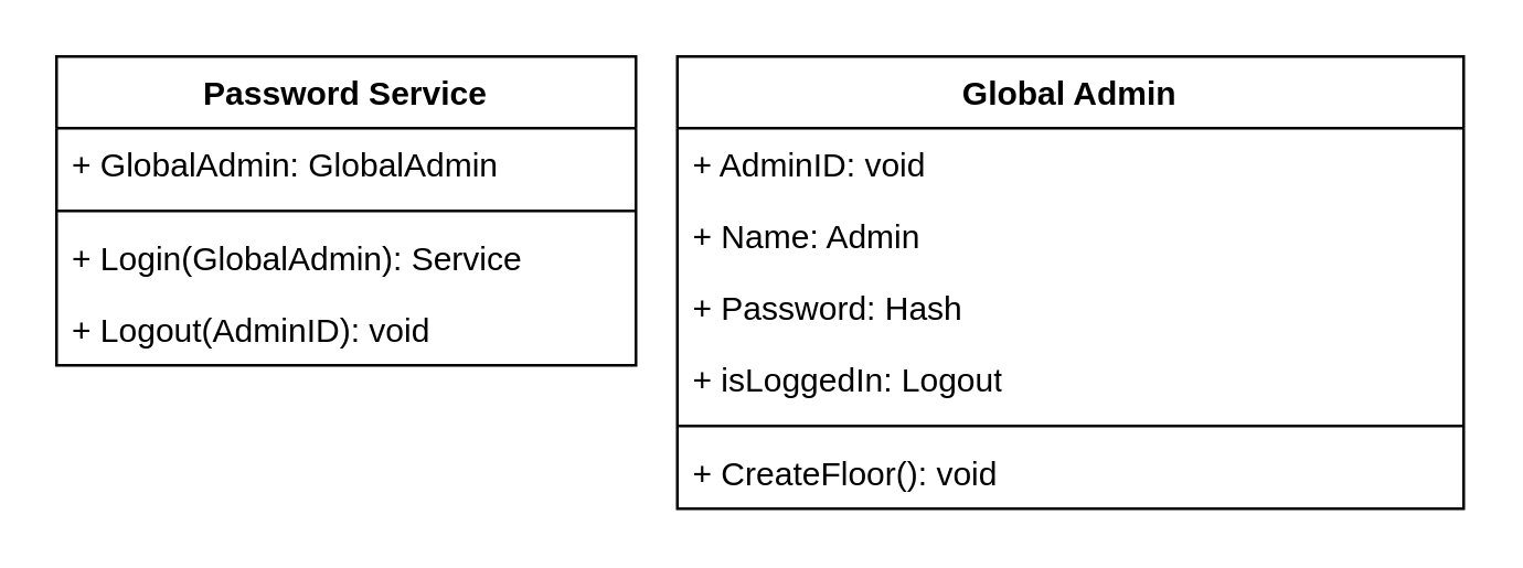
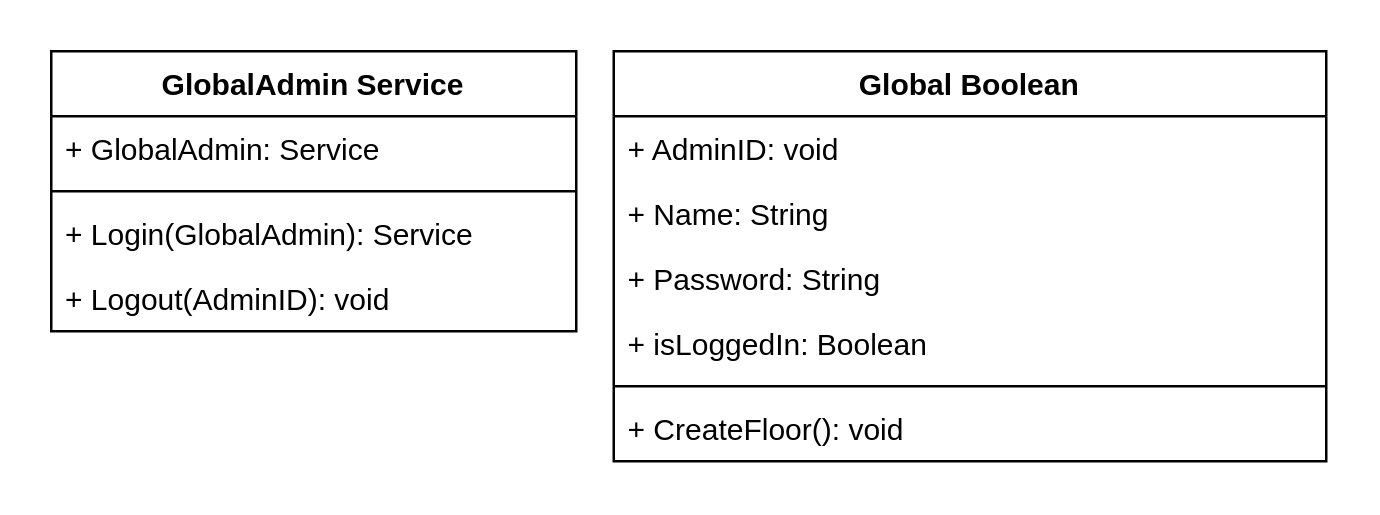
  <mxCell id="0" />
  <mxCell id="1" parent="0" />
- <mxCell id="2" value="Global Admin" style="swimlane;fontStyle=1;align=center;verticalAlign=top;childLayout=stackLayout;horizontal=1;startSize=26;horizontalStack=0;resizeParent=1;resizeParentMax=0;resizeLast=0;collapsible=1;marginBottom=0;whiteSpace=wrap;html=1;" parent="1" vertex="1"><mxGeometry x="245" y="20" width="285" height="164" as="geometry" /></mxCell>
+ <mxCell id="2" value="Global Boolean" style="swimlane;fontStyle=1;align=center;verticalAlign=top;childLayout=stackLayout;horizontal=1;startSize=26;horizontalStack=0;resizeParent=1;resizeParentMax=0;resizeLast=0;collapsible=1;marginBottom=0;whiteSpace=wrap;html=1;" parent="1" vertex="1"><mxGeometry x="245" y="20" width="285" height="164" as="geometry" /></mxCell>
  <mxCell id="3" value="+ AdminID: void" style="text;strokeColor=none;fillColor=none;align=left;verticalAlign=top;spacingLeft=4;spacingRight=4;overflow=hidden;rotatable=0;points=[[0,0.5],[1,0.5]];portConstraint=eastwest;whiteSpace=wrap;html=1;" parent="2" vertex="1"><mxGeometry y="26" width="285" height="26" as="geometry" /></mxCell>
- <mxCell id="4" value="+ Name: Admin" style="text;strokeColor=none;fillColor=none;align=left;verticalAlign=top;spacingLeft=4;spacingRight=4;overflow=hidden;rotatable=0;points=[[0,0.5],[1,0.5]];portConstraint=eastwest;whiteSpace=wrap;html=1;" parent="2" vertex="1"><mxGeometry y="52" width="285" height="26" as="geometry" /></mxCell>
- <mxCell id="5" value="&lt;div&gt;&lt;span style=&quot;background-color: initial;&quot;&gt;+ Password: Hash&lt;/span&gt;&lt;/div&gt;" style="text;strokeColor=none;fillColor=none;align=left;verticalAlign=top;spacingLeft=4;spacingRight=4;overflow=hidden;rotatable=0;points=[[0,0.5],[1,0.5]];portConstraint=eastwest;whiteSpace=wrap;html=1;" parent="2" vertex="1"><mxGeometry y="78" width="285" height="26" as="geometry" /></mxCell>
- <mxCell id="6" value="+ isLoggedIn: Logout" style="text;strokeColor=none;fillColor=none;align=left;verticalAlign=top;spacingLeft=4;spacingRight=4;overflow=hidden;rotatable=0;points=[[0,0.5],[1,0.5]];portConstraint=eastwest;whiteSpace=wrap;html=1;" parent="2" vertex="1"><mxGeometry y="104" width="285" height="26" as="geometry" /></mxCell>
+ <mxCell id="4" value="+ Name: String" style="text;strokeColor=none;fillColor=none;align=left;verticalAlign=top;spacingLeft=4;spacingRight=4;overflow=hidden;rotatable=0;points=[[0,0.5],[1,0.5]];portConstraint=eastwest;whiteSpace=wrap;html=1;" parent="2" vertex="1"><mxGeometry y="52" width="285" height="26" as="geometry" /></mxCell>
+ <mxCell id="5" value="&lt;div&gt;&lt;span style=&quot;background-color: initial;&quot;&gt;+ Password: String&lt;/span&gt;&lt;/div&gt;" style="text;strokeColor=none;fillColor=none;align=left;verticalAlign=top;spacingLeft=4;spacingRight=4;overflow=hidden;rotatable=0;points=[[0,0.5],[1,0.5]];portConstraint=eastwest;whiteSpace=wrap;html=1;" parent="2" vertex="1"><mxGeometry y="78" width="285" height="26" as="geometry" /></mxCell>
+ <mxCell id="6" value="+ isLoggedIn: Boolean" style="text;strokeColor=none;fillColor=none;align=left;verticalAlign=top;spacingLeft=4;spacingRight=4;overflow=hidden;rotatable=0;points=[[0,0.5],[1,0.5]];portConstraint=eastwest;whiteSpace=wrap;html=1;" parent="2" vertex="1"><mxGeometry y="104" width="285" height="26" as="geometry" /></mxCell>
  <mxCell id="7" value="" style="line;strokeWidth=1;fillColor=none;align=left;verticalAlign=middle;spacingTop=-1;spacingLeft=3;spacingRight=3;rotatable=0;labelPosition=right;points=[];portConstraint=eastwest;strokeColor=inherit;" parent="2" vertex="1"><mxGeometry y="130" width="285" height="8" as="geometry" /></mxCell>
  <mxCell id="8" value="+ CreateFloor(): void" style="text;strokeColor=none;fillColor=none;align=left;verticalAlign=top;spacingLeft=4;spacingRight=4;overflow=hidden;rotatable=0;points=[[0,0.5],[1,0.5]];portConstraint=eastwest;whiteSpace=wrap;html=1;" parent="2" vertex="1"><mxGeometry y="138" width="285" height="26" as="geometry" /></mxCell>
- <mxCell id="9" value="Password Service" style="swimlane;fontStyle=1;align=center;verticalAlign=top;childLayout=stackLayout;horizontal=1;startSize=26;horizontalStack=0;resizeParent=1;resizeParentMax=0;resizeLast=0;collapsible=1;marginBottom=0;whiteSpace=wrap;html=1;" parent="1" vertex="1"><mxGeometry x="20" y="20" width="210" height="112" as="geometry" /></mxCell>
- <mxCell id="10" value="+ GlobalAdmin: GlobalAdmin" style="text;strokeColor=none;fillColor=none;align=left;verticalAlign=top;spacingLeft=4;spacingRight=4;overflow=hidden;rotatable=0;points=[[0,0.5],[1,0.5]];portConstraint=eastwest;whiteSpace=wrap;html=1;" parent="9" vertex="1"><mxGeometry y="26" width="210" height="26" as="geometry" /></mxCell>
+ <mxCell id="9" value="GlobalAdmin Service" style="swimlane;fontStyle=1;align=center;verticalAlign=top;childLayout=stackLayout;horizontal=1;startSize=26;horizontalStack=0;resizeParent=1;resizeParentMax=0;resizeLast=0;collapsible=1;marginBottom=0;whiteSpace=wrap;html=1;" parent="1" vertex="1"><mxGeometry x="20" y="20" width="210" height="112" as="geometry" /></mxCell>
+ <mxCell id="10" value="+ GlobalAdmin: Service" style="text;strokeColor=none;fillColor=none;align=left;verticalAlign=top;spacingLeft=4;spacingRight=4;overflow=hidden;rotatable=0;points=[[0,0.5],[1,0.5]];portConstraint=eastwest;whiteSpace=wrap;html=1;" parent="9" vertex="1"><mxGeometry y="26" width="210" height="26" as="geometry" /></mxCell>
  <mxCell id="11" value="" style="line;strokeWidth=1;fillColor=none;align=left;verticalAlign=middle;spacingTop=-1;spacingLeft=3;spacingRight=3;rotatable=0;labelPosition=right;points=[];portConstraint=eastwest;strokeColor=inherit;" parent="9" vertex="1"><mxGeometry y="52" width="210" height="8" as="geometry" /></mxCell>
  <mxCell id="12" value="&lt;span style=&quot;white-space: nowrap;&quot;&gt;+ Login(GlobalAdmin): Service&lt;/span&gt;" style="text;strokeColor=none;fillColor=none;align=left;verticalAlign=top;spacingLeft=4;spacingRight=4;overflow=hidden;rotatable=0;points=[[0,0.5],[1,0.5]];portConstraint=eastwest;whiteSpace=wrap;html=1;" parent="9" vertex="1"><mxGeometry y="60" width="210" height="26" as="geometry" /></mxCell>
  <mxCell id="13" value="&lt;span style=&quot;white-space: nowrap;&quot;&gt;+ Logout(AdminID): void&lt;/span&gt;" style="text;strokeColor=none;fillColor=none;align=left;verticalAlign=top;spacingLeft=4;spacingRight=4;overflow=hidden;rotatable=0;points=[[0,0.5],[1,0.5]];portConstraint=eastwest;whiteSpace=wrap;html=1;" parent="9" vertex="1"><mxGeometry y="86" width="210" height="26" as="geometry" /></mxCell>
